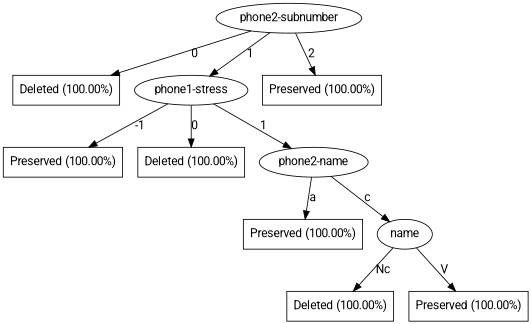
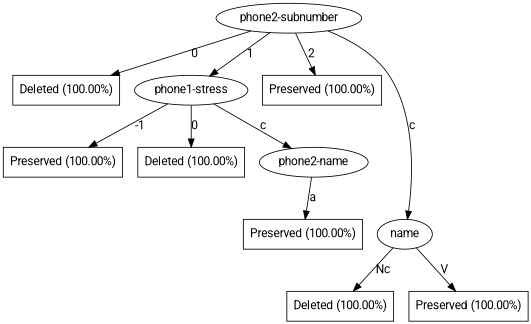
  digraph {
    fontname=Roboto
    node [fontname=Roboto shape=box]
    edge [fontname=Roboto]
    n1 [label="phone2-subnumber" shape=ellipse]
    n2 [label="Deleted (100.00%)"]
    n3 [label="phone1-stress" shape=ellipse]
    n4 [label="Preserved (100.00%)"]
    n5 [label="Preserved (100.00%)"]
    n6 [label="Deleted (100.00%)"]
    n7 [label="phone2-name" shape=ellipse]
    n8 [label="Preserved (100.00%)"]
    n9 [label=name shape=ellipse]
    n10 [label="Deleted (100.00%)"]
    n11 [label="Preserved (100.00%)"]
    n1 -> n2 [label=0]
    n1 -> n3 [label=1]
    n1 -> n4 [label=2]
    n3 -> n5 [label=-1]
    n3 -> n6 [label=0]
-   n3 -> n7 [label=1]
+   n3 -> n7 [label=c]
    n7 -> n8 [label=a]
-   n7 -> n9 [label=c]
+   n1 -> n9 [label=c]
    n9 -> n10 [label=Nc]
    n9 -> n11 [label=V]
  }
